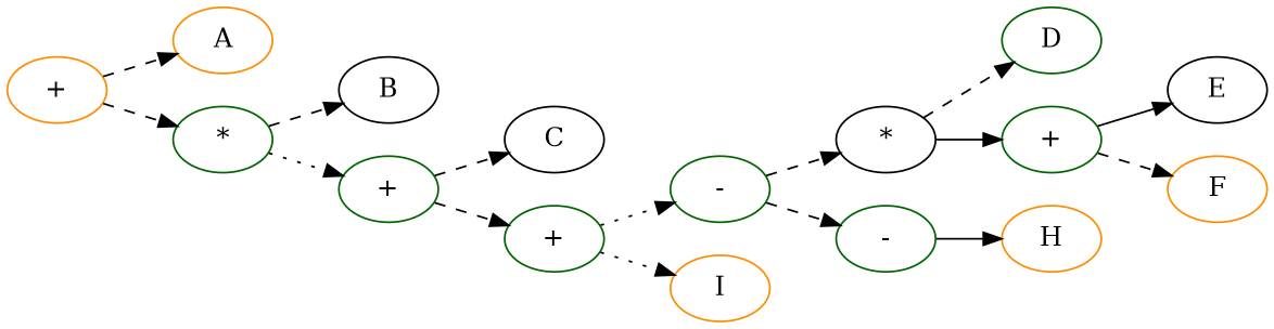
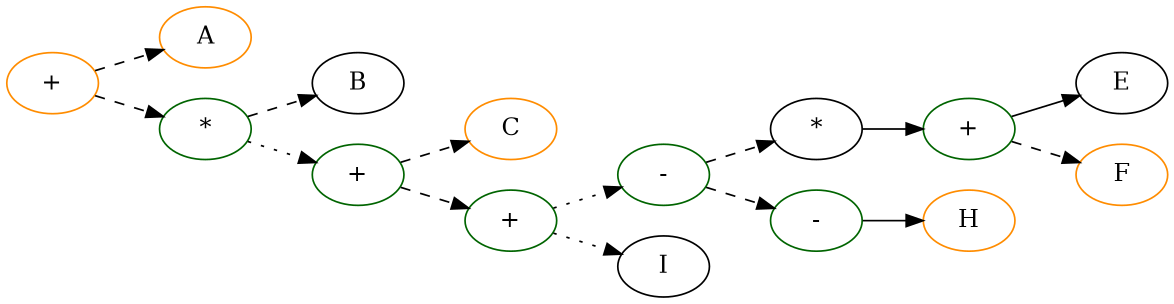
  digraph {
    fontname="DejaVu Serif"
    rankdir=LR
    node [color=darkgreen fontname="DejaVu Serif"]
    edge [fontname="DejaVu Serif" style=dashed]
    n1 [color=darkorange label="+"]
    n2 [color=darkorange label=A]
    n3 [label="*"]
    n4 [color=black label=B]
    n5 [label="+"]
-   n6 [color=black label=C]
+   n6 [color=darkorange label=C]
    n7 [label="+"]
    n8 [label="-"]
-   n9 [color=darkorange label=I]
+   n9 [color=black label=I]
    n10 [color=black label="*"]
    n11 [label="-"]
-   n12 [label=D]
    n13 [label="+"]
    n14 [color=darkorange label=H]
    n15 [color=black label=E]
    n16 [color=darkorange label=F]
    n1 -> n2
    n1 -> n3
    n3 -> n4
    n3 -> n5 [style=dotted]
    n5 -> n6
    n5 -> n7
    n7 -> n8 [style=dotted]
    n7 -> n9 [style=dotted]
    n8 -> n10
    n8 -> n11
-   n10 -> n12
    n10 -> n13 [style=solid]
    n11 -> n14 [style=solid]
    n13 -> n15 [style=solid]
    n13 -> n16
  }
